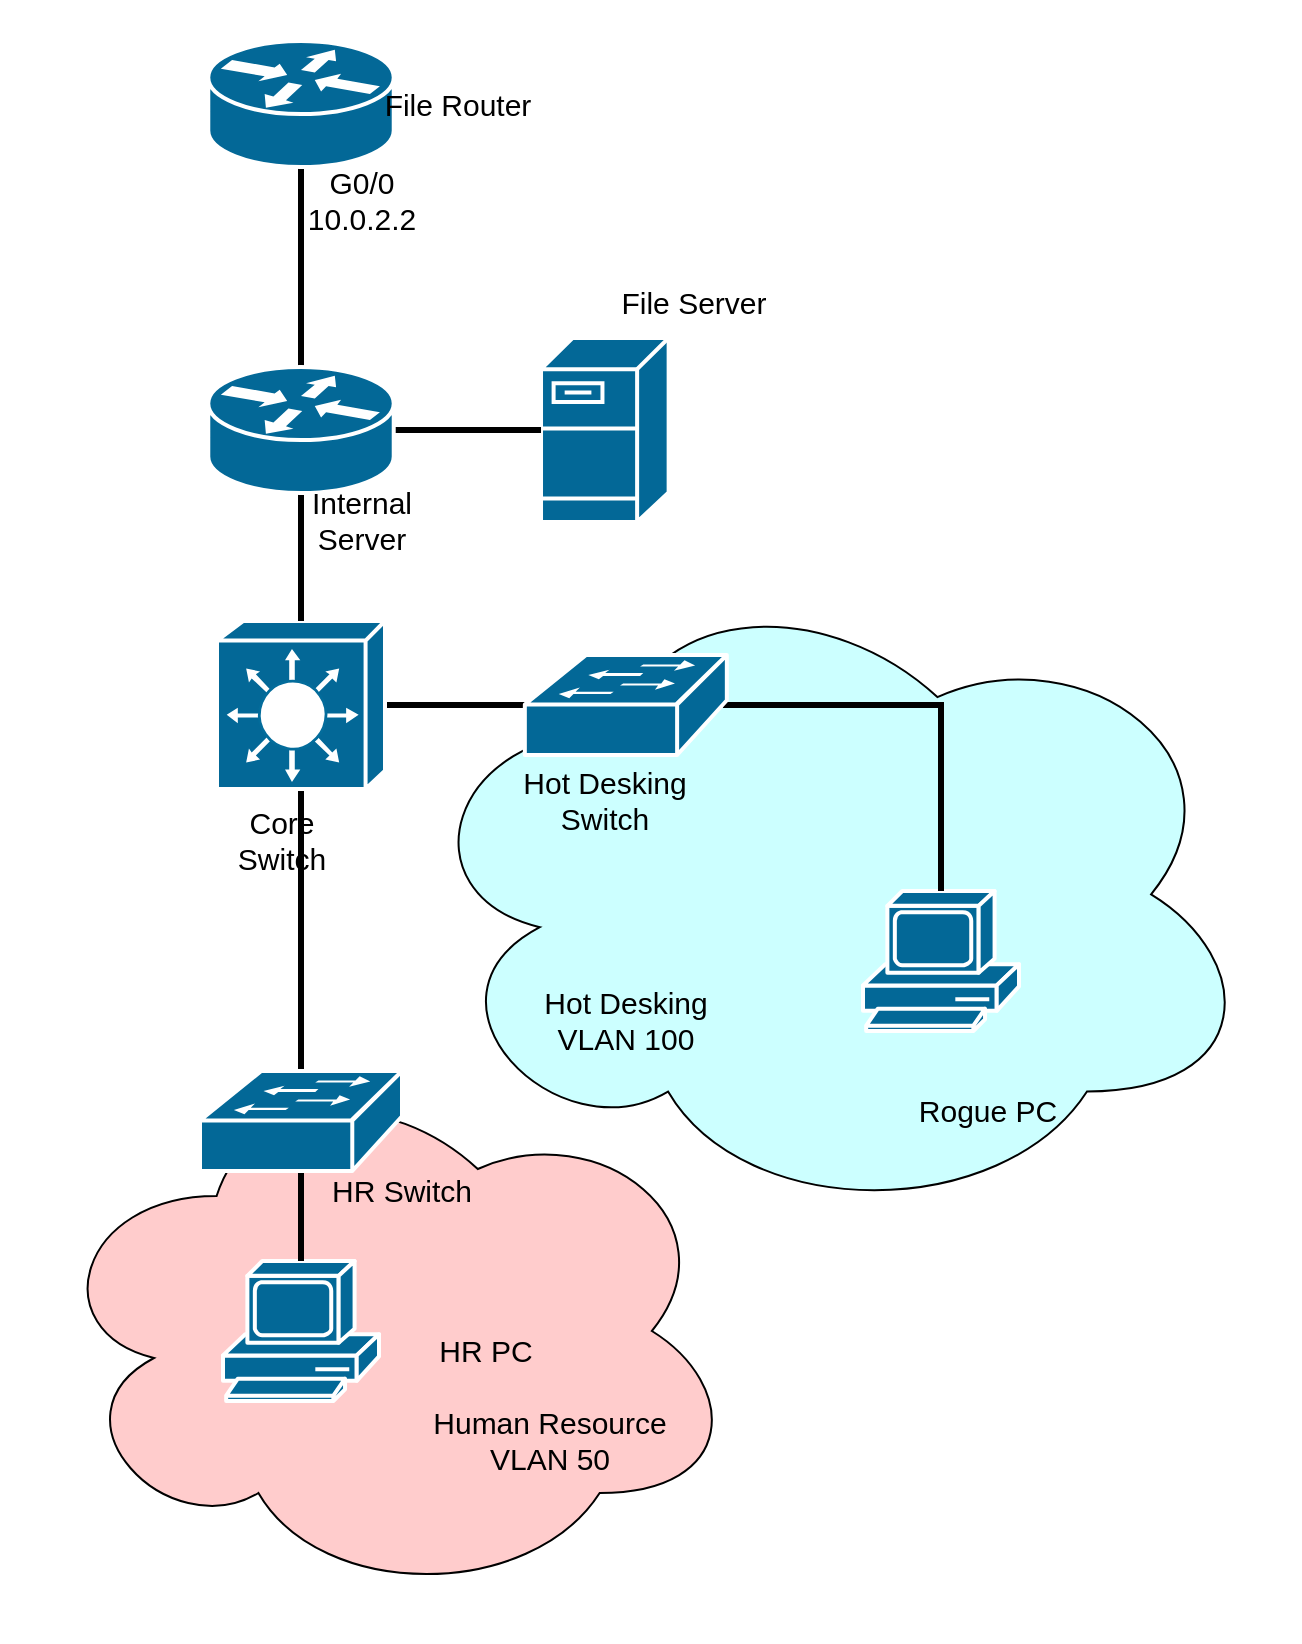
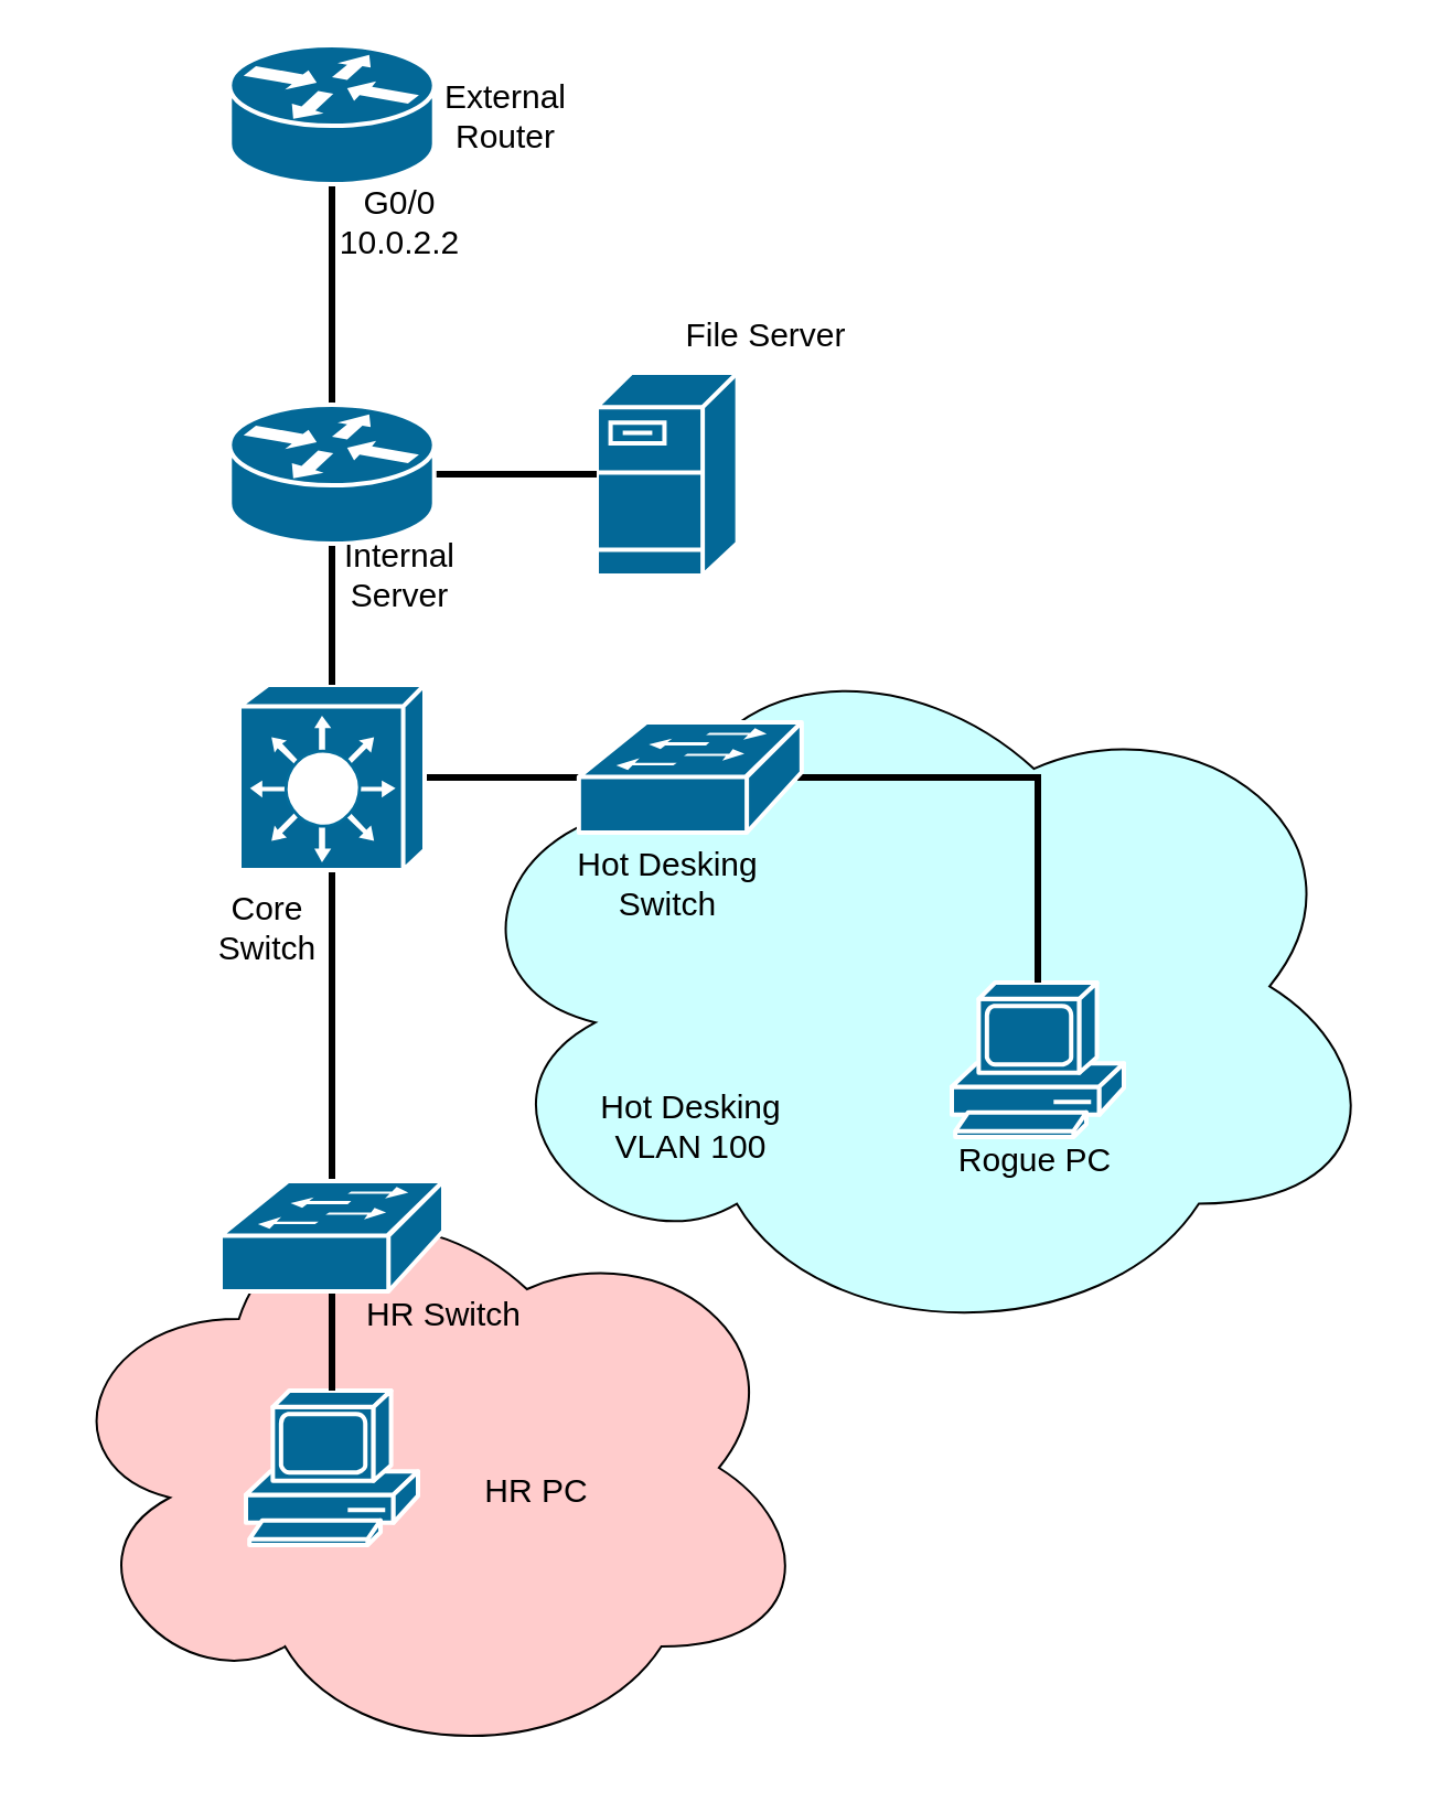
  <mxCell id="0" />
  <mxCell id="1" parent="0" />
  <mxCell id="2" value="" style="ellipse;shape=cloud;whiteSpace=wrap;html=1;fontSize=15;labelBackgroundColor=none;fillColor=#FFCCCC;" parent="1" vertex="1"><mxGeometry x="20.75" y="530" width="348.22" height="270" as="geometry" /></mxCell>
  <mxCell id="3" value="" style="ellipse;shape=cloud;whiteSpace=wrap;html=1;fontSize=15;labelBackgroundColor=none;fillColor=#CCFFFF;" parent="1" vertex="1"><mxGeometry x="201" y="282.31" width="427.5" height="328.69" as="geometry" /></mxCell>
  <mxCell id="4" value="" style="shape=mxgraph.cisco.computers_and_peripherals.pc;html=1;pointerEvents=1;dashed=0;fillColor=#036897;strokeColor=#ffffff;strokeWidth=2;verticalLabelPosition=bottom;verticalAlign=top;align=center;outlineConnect=0;" parent="1" vertex="1"><mxGeometry x="111" y="630" width="78" height="70" as="geometry" /></mxCell>
  <mxCell id="5" value="" style="shape=mxgraph.cisco.servers.fileserver;html=1;pointerEvents=1;dashed=0;fillColor=#036897;strokeColor=#ffffff;strokeWidth=2;verticalLabelPosition=bottom;verticalAlign=top;align=center;outlineConnect=0;" parent="1" vertex="1"><mxGeometry x="270.01" y="168.5" width="63.81" height="92" as="geometry" /></mxCell>
  <mxCell id="6" style="edgeStyle=orthogonalEdgeStyle;rounded=0;orthogonalLoop=1;jettySize=auto;html=1;exitX=0.5;exitY=1;exitDx=0;exitDy=0;exitPerimeter=0;entryX=0.5;entryY=0;entryDx=0;entryDy=0;entryPerimeter=0;endArrow=none;endFill=0;strokeWidth=3;fontSize=15;" parent="1" source="7" target="25" edge="1"><mxGeometry relative="1" as="geometry" /></mxCell>
  <mxCell id="7" value="" style="shape=mxgraph.cisco.routers.router;html=1;pointerEvents=1;dashed=0;fillColor=#036897;strokeColor=#ffffff;strokeWidth=2;verticalLabelPosition=bottom;verticalAlign=top;align=center;outlineConnect=0;" parent="1" vertex="1"><mxGeometry x="103.64" y="20" width="92.72" height="63" as="geometry" /></mxCell>
  <mxCell id="8" value="" style="shape=mxgraph.cisco.computers_and_peripherals.pc;html=1;pointerEvents=1;dashed=0;fillColor=#036897;strokeColor=#ffffff;strokeWidth=2;verticalLabelPosition=bottom;verticalAlign=top;align=center;outlineConnect=0;" parent="1" vertex="1"><mxGeometry x="431" y="445" width="78" height="70" as="geometry" /></mxCell>
  <mxCell id="9" style="edgeStyle=orthogonalEdgeStyle;rounded=0;orthogonalLoop=1;jettySize=auto;html=1;entryX=0.5;entryY=0;entryDx=0;entryDy=0;entryPerimeter=0;endArrow=none;endFill=0;strokeWidth=3;fontSize=15;" parent="1" source="11" target="22" edge="1"><mxGeometry relative="1" as="geometry" /></mxCell>
  <mxCell id="10" style="edgeStyle=orthogonalEdgeStyle;rounded=0;orthogonalLoop=1;jettySize=auto;html=1;entryX=0;entryY=0.5;entryDx=0;entryDy=0;entryPerimeter=0;endArrow=none;endFill=0;strokeWidth=3;fontSize=15;" parent="1" source="11" target="26" edge="1"><mxGeometry relative="1" as="geometry" /></mxCell>
  <mxCell id="11" value="" style="shape=mxgraph.cisco.switches.layer_3_switch;html=1;pointerEvents=1;dashed=0;fillColor=#036897;strokeColor=#ffffff;strokeWidth=2;verticalLabelPosition=bottom;verticalAlign=top;align=center;outlineConnect=0;" parent="1" vertex="1"><mxGeometry x="108" y="310" width="84" height="84" as="geometry" /></mxCell>
  <mxCell id="12" style="edgeStyle=orthogonalEdgeStyle;rounded=0;orthogonalLoop=1;jettySize=auto;html=1;entryX=0.5;entryY=0;entryDx=0;entryDy=0;entryPerimeter=0;endArrow=none;endFill=0;strokeWidth=3;exitX=0.5;exitY=0.98;exitDx=0;exitDy=0;exitPerimeter=0;" parent="1" source="22" target="4" edge="1"><mxGeometry relative="1" as="geometry"><mxPoint x="150" y="585" as="sourcePoint" /></mxGeometry></mxCell>
  <mxCell id="13" style="edgeStyle=orthogonalEdgeStyle;rounded=0;orthogonalLoop=1;jettySize=auto;html=1;endArrow=none;endFill=0;strokeWidth=3;entryX=0.5;entryY=0;entryDx=0;entryDy=0;entryPerimeter=0;exitX=0.98;exitY=0.5;exitDx=0;exitDy=0;exitPerimeter=0;" parent="1" source="26" target="8" edge="1"><mxGeometry relative="1" as="geometry"><mxPoint x="371" y="345" as="sourcePoint" /><mxPoint x="431" y="345" as="targetPoint" /></mxGeometry></mxCell>
  <mxCell id="14" value="File Server" style="text;html=1;strokeColor=none;fillColor=none;align=center;verticalAlign=middle;whiteSpace=wrap;rounded=0;fontSize=15;" parent="1" vertex="1"><mxGeometry x="306.92" y="140.5" width="80" height="20" as="geometry" /></mxCell>
  <mxCell id="15" value="HR PC" style="text;html=1;strokeColor=none;fillColor=none;align=center;verticalAlign=middle;whiteSpace=wrap;rounded=0;fontSize=15;" parent="1" vertex="1"><mxGeometry x="202.5" y="665" width="80" height="20" as="geometry" /></mxCell>
- <mxCell id="16" value="File Router" style="text;html=1;strokeColor=none;fillColor=none;align=center;verticalAlign=middle;whiteSpace=wrap;rounded=0;fontSize=15;" parent="1" vertex="1"><mxGeometry x="189" y="41.5" width="80" height="20" as="geometry" /></mxCell>
- <mxCell id="17" value="Core Switch" style="text;html=1;strokeColor=none;fillColor=none;align=center;verticalAlign=middle;whiteSpace=wrap;rounded=0;fontSize=15;" parent="1" vertex="1"><mxGeometry x="101" y="410" width="80" height="20" as="geometry" /></mxCell>
+ <mxCell id="16" value="External Router" style="text;html=1;strokeColor=none;fillColor=none;align=center;verticalAlign=middle;whiteSpace=wrap;rounded=0;fontSize=15;" parent="1" vertex="1"><mxGeometry x="189" y="41.5" width="80" height="20" as="geometry" /></mxCell>
+ <mxCell id="17" value="Core Switch" style="text;html=1;strokeColor=none;fillColor=none;align=center;verticalAlign=middle;whiteSpace=wrap;rounded=0;fontSize=15;" parent="1" vertex="1"><mxGeometry x="81" y="410" width="80" height="20" as="geometry" /></mxCell>
  <mxCell id="18" value="HR Switch" style="text;html=1;strokeColor=none;fillColor=none;align=center;verticalAlign=middle;whiteSpace=wrap;rounded=0;fontSize=15;" parent="1" vertex="1"><mxGeometry x="161" y="585" width="80" height="20" as="geometry" /></mxCell>
- <mxCell id="19" value="Rogue PC" style="text;html=1;strokeColor=none;fillColor=none;align=center;verticalAlign=middle;whiteSpace=wrap;rounded=0;fontSize=15;" parent="1" vertex="1"><mxGeometry x="454" y="545" width="80" height="20" as="geometry" /></mxCell>
+ <mxCell id="19" value="Rogue PC" style="text;html=1;strokeColor=none;fillColor=none;align=center;verticalAlign=middle;whiteSpace=wrap;rounded=0;fontSize=15;" parent="1" vertex="1"><mxGeometry x="429" y="515" width="80" height="20" as="geometry" /></mxCell>
  <mxCell id="20" value="Hot Desking VLAN 100" style="text;html=1;strokeColor=none;fillColor=none;align=center;verticalAlign=middle;whiteSpace=wrap;rounded=0;fontSize=15;" parent="1" vertex="1"><mxGeometry x="252.92" y="500" width="120" height="20" as="geometry" /></mxCell>
- <mxCell id="21" value="Human Resource&lt;br&gt;VLAN 50" style="text;html=1;strokeColor=none;fillColor=none;align=center;verticalAlign=middle;whiteSpace=wrap;rounded=0;fontSize=15;" parent="1" vertex="1"><mxGeometry x="214.82" y="710" width="120" height="20" as="geometry" /></mxCell>
  <mxCell id="22" value="" style="shape=mxgraph.cisco.switches.workgroup_switch;html=1;pointerEvents=1;dashed=0;fillColor=#036897;strokeColor=#ffffff;strokeWidth=2;verticalLabelPosition=bottom;verticalAlign=top;align=center;outlineConnect=0;labelBackgroundColor=none;fontSize=15;" parent="1" vertex="1"><mxGeometry x="99.5" y="535" width="101" height="50" as="geometry" /></mxCell>
  <mxCell id="23" style="edgeStyle=orthogonalEdgeStyle;rounded=0;orthogonalLoop=1;jettySize=auto;html=1;exitX=0.5;exitY=1;exitDx=0;exitDy=0;exitPerimeter=0;entryX=0.5;entryY=0;entryDx=0;entryDy=0;entryPerimeter=0;endArrow=none;endFill=0;strokeWidth=3;fontSize=15;" parent="1" source="25" target="11" edge="1"><mxGeometry relative="1" as="geometry" /></mxCell>
  <mxCell id="24" style="edgeStyle=orthogonalEdgeStyle;rounded=0;orthogonalLoop=1;jettySize=auto;html=1;exitX=1;exitY=0.5;exitDx=0;exitDy=0;exitPerimeter=0;entryX=0;entryY=0.5;entryDx=0;entryDy=0;entryPerimeter=0;endArrow=none;endFill=0;strokeWidth=3;fontSize=15;" parent="1" source="25" target="5" edge="1"><mxGeometry relative="1" as="geometry" /></mxCell>
  <mxCell id="25" value="" style="shape=mxgraph.cisco.routers.router;html=1;pointerEvents=1;dashed=0;fillColor=#036897;strokeColor=#ffffff;strokeWidth=2;verticalLabelPosition=bottom;verticalAlign=top;align=center;outlineConnect=0;" parent="1" vertex="1"><mxGeometry x="103.64" y="183" width="92.72" height="63" as="geometry" /></mxCell>
  <mxCell id="26" value="" style="shape=mxgraph.cisco.switches.workgroup_switch;html=1;pointerEvents=1;dashed=0;fillColor=#036897;strokeColor=#ffffff;strokeWidth=2;verticalLabelPosition=bottom;verticalAlign=top;align=center;outlineConnect=0;labelBackgroundColor=none;fontSize=15;" parent="1" vertex="1"><mxGeometry x="261.92" y="327" width="101" height="50" as="geometry" /></mxCell>
  <mxCell id="27" value="Hot Desking Switch" style="text;html=1;strokeColor=none;fillColor=none;align=center;verticalAlign=middle;whiteSpace=wrap;rounded=0;fontSize=15;" parent="1" vertex="1"><mxGeometry x="253.37" y="390" width="99.09" height="20" as="geometry" /></mxCell>
  <mxCell id="28" value="Internal Server" style="text;html=1;strokeColor=none;fillColor=none;align=center;verticalAlign=middle;whiteSpace=wrap;rounded=0;fontSize=15;" parent="1" vertex="1"><mxGeometry x="141" y="250" width="80" height="20" as="geometry" /></mxCell>
  <mxCell id="29" value="G0/0&lt;br&gt;10.0.2.2" style="text;html=1;strokeColor=none;fillColor=none;align=center;verticalAlign=middle;whiteSpace=wrap;rounded=0;fontSize=15;" vertex="1" parent="1"><mxGeometry x="141" y="90" width="80" height="20" as="geometry" /></mxCell>
